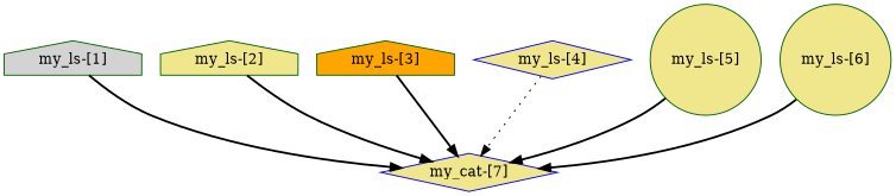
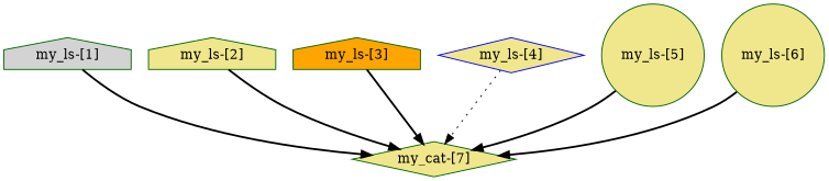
  digraph {
    node [color=darkgreen fillcolor=khaki shape=house style=filled]
    edge [style=bold]
    "my_ls-[1]" [fillcolor=lightgrey]
-   "my_cat-[7]" [color=blue shape=diamond]
+   "my_cat-[7]" [shape=diamond]
    "my_ls-[2]"
    "my_ls-[3]" [fillcolor=orange]
    "my_ls-[4]" [color=blue shape=diamond]
    "my_ls-[5]" [shape=circle]
    "my_ls-[6]" [shape=circle]
    "my_ls-[1]" -> "my_cat-[7]"
    "my_ls-[2]" -> "my_cat-[7]"
    "my_ls-[3]" -> "my_cat-[7]"
    "my_ls-[4]" -> "my_cat-[7]" [style=dotted]
    "my_ls-[5]" -> "my_cat-[7]"
    "my_ls-[6]" -> "my_cat-[7]"
  }
